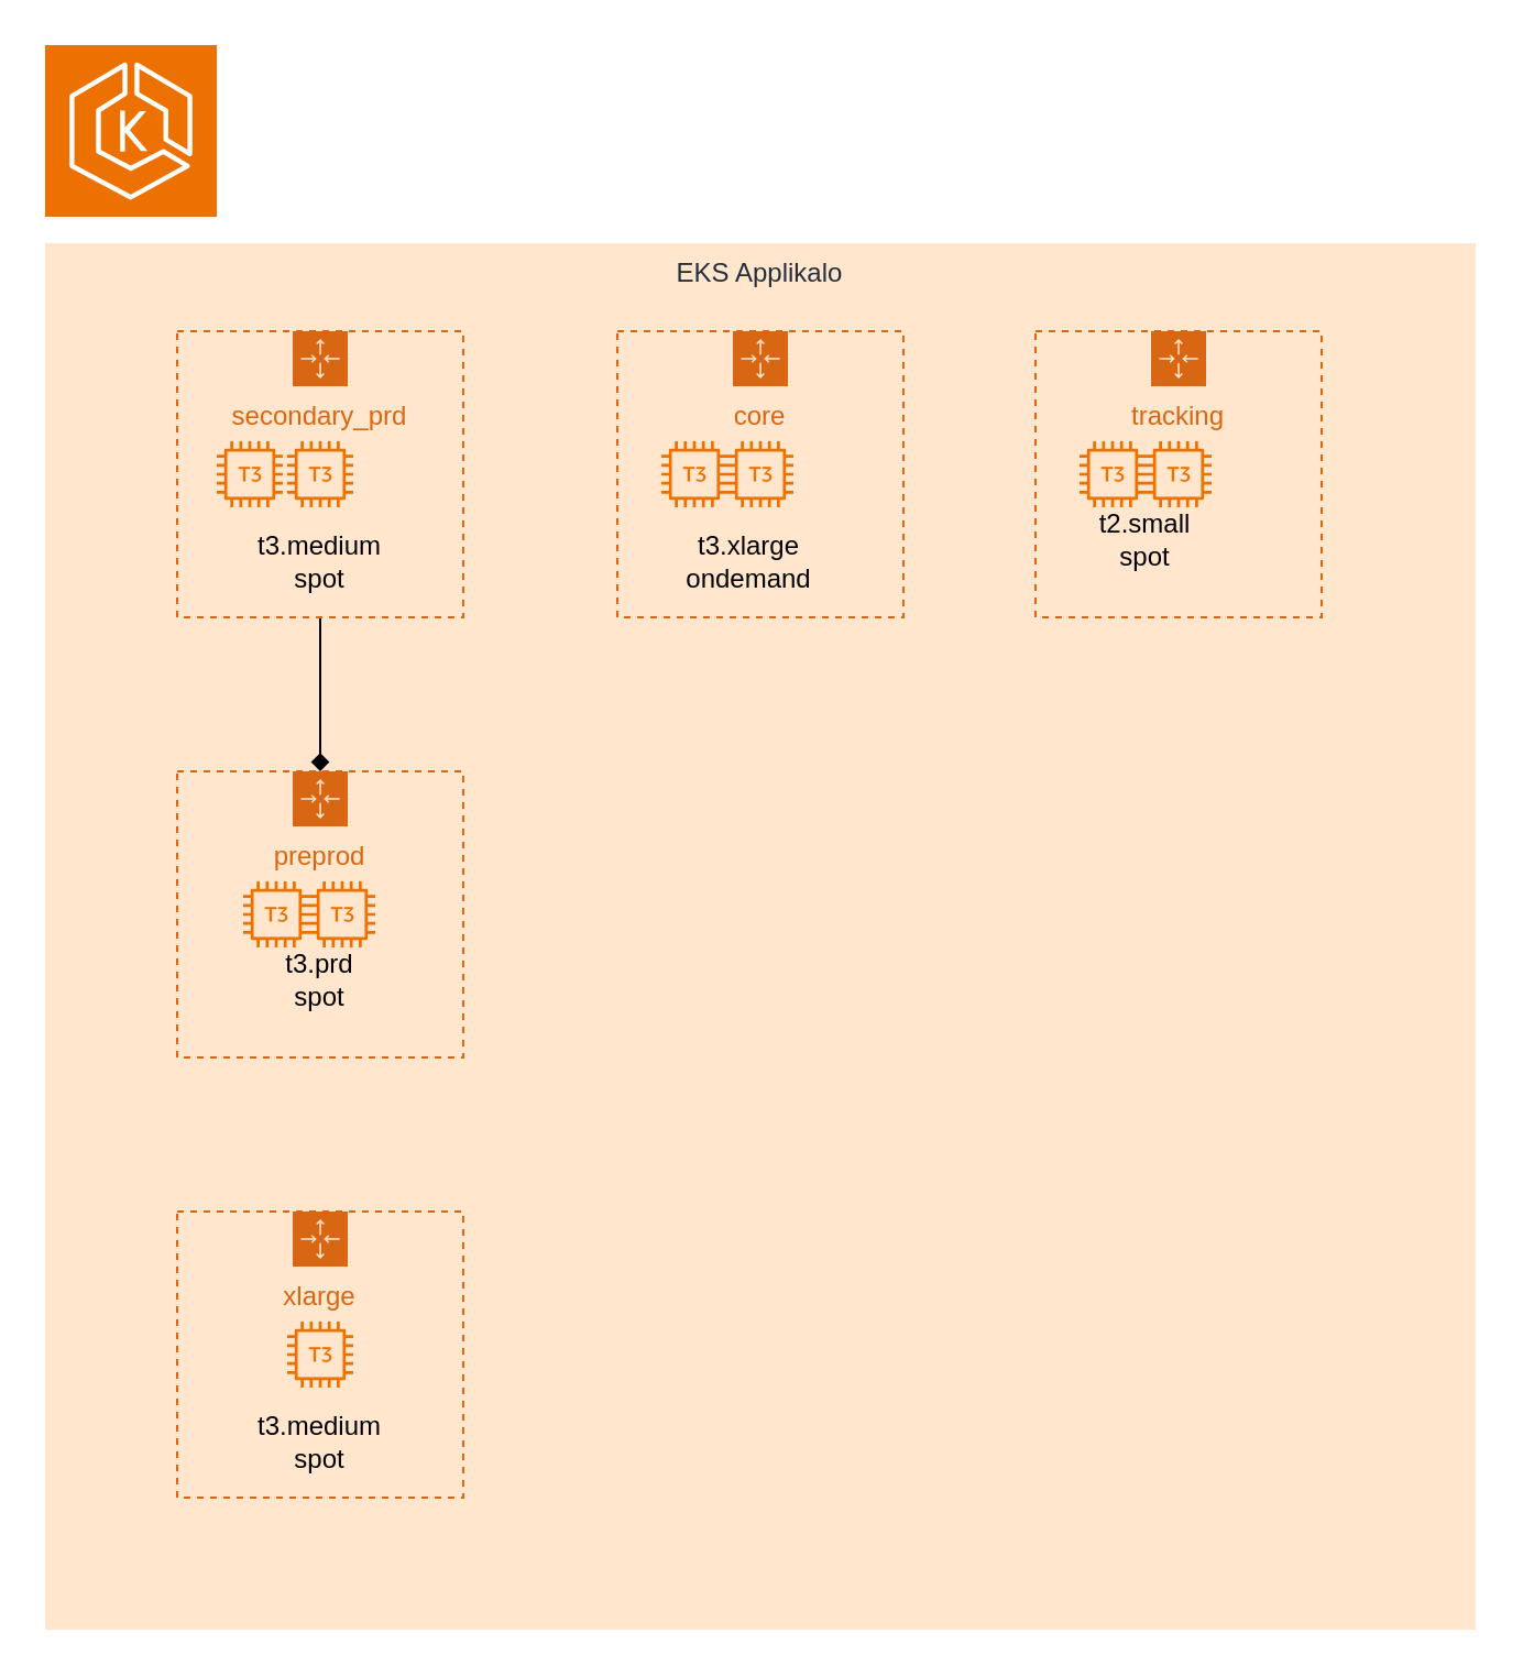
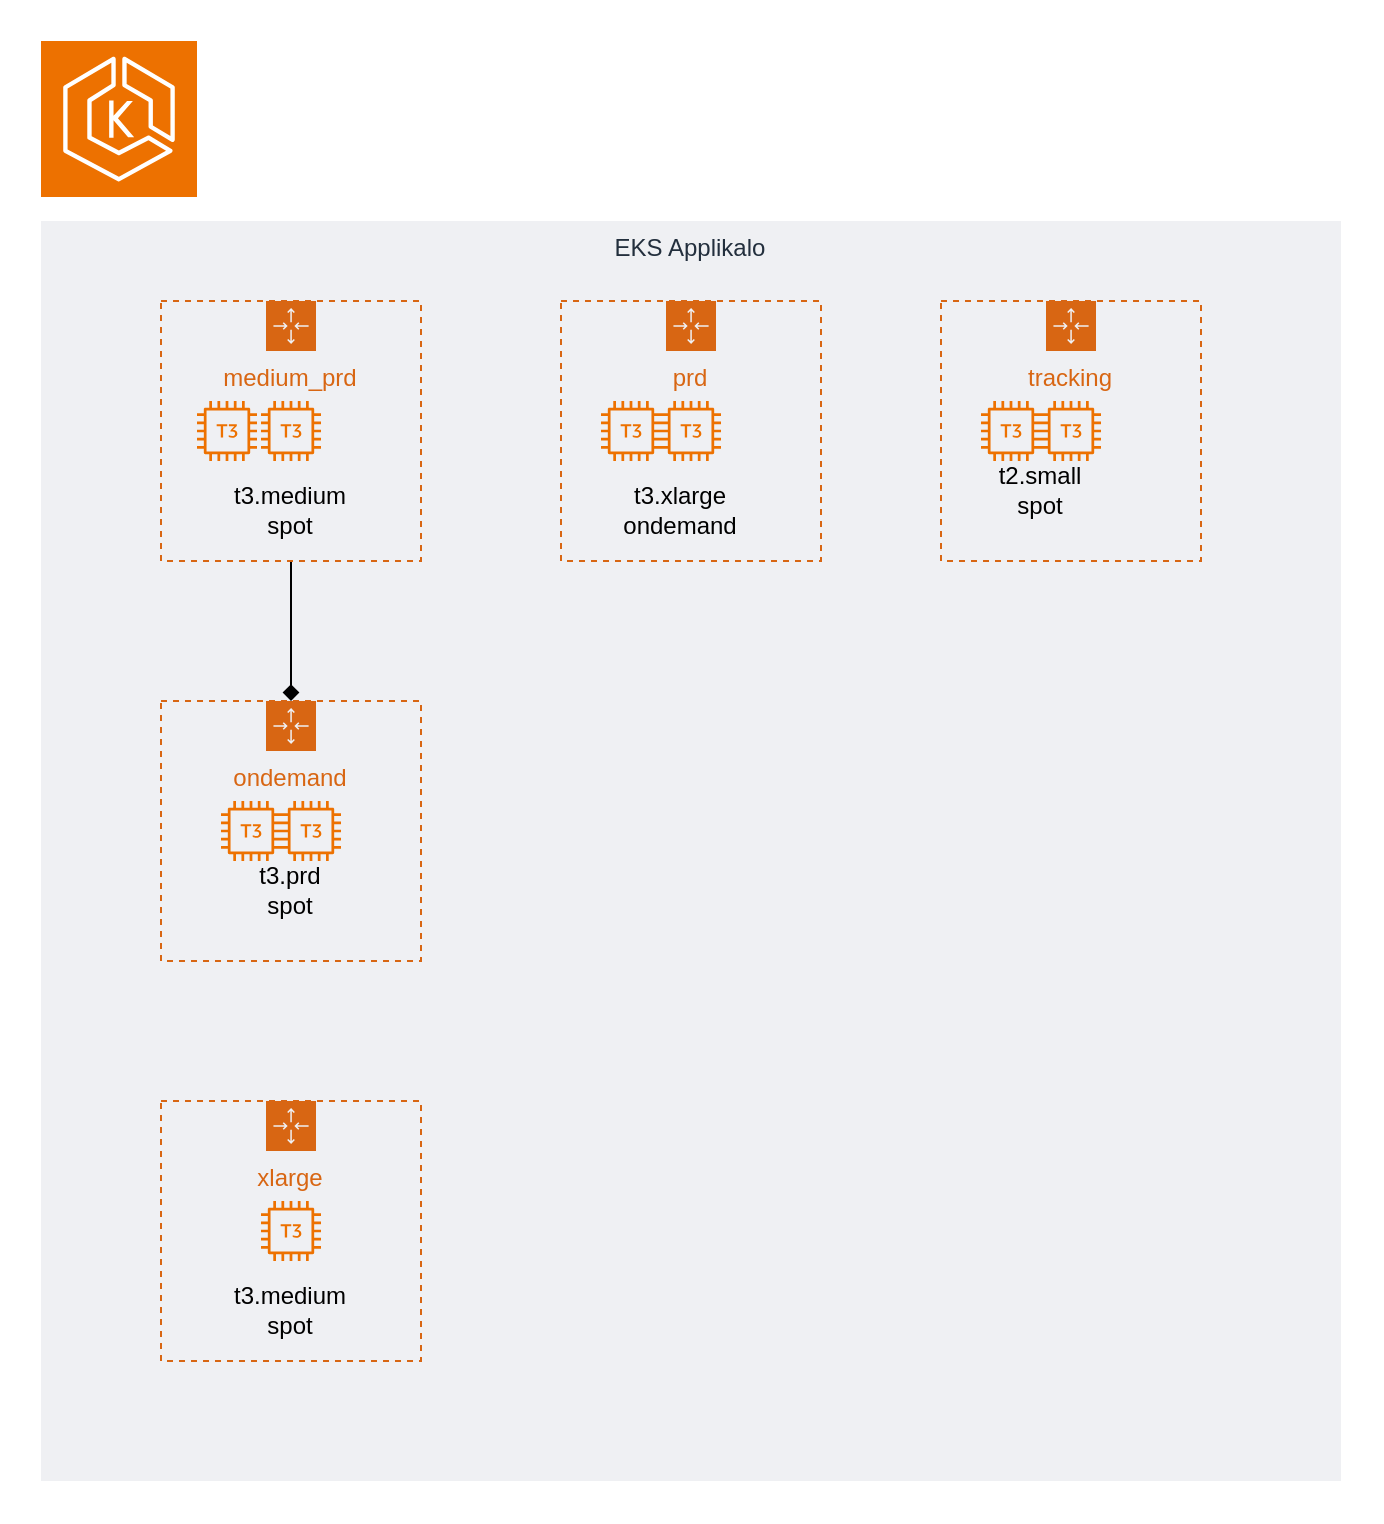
  <mxCell id="0" />
  <mxCell id="1" parent="0" />
- <mxCell id="2" value="EKS Applikalo" style="fillColor=#ffe6cc;strokeColor=none;dashed=0;verticalAlign=top;fontStyle=0;fontColor=#232F3D;whiteSpace=wrap;html=1;" parent="1" vertex="1"><mxGeometry x="20" y="110" width="650" height="630" as="geometry" /></mxCell>
+ <mxCell id="2" value="EKS Applikalo" style="fillColor=#EFF0F3;strokeColor=none;dashed=0;verticalAlign=top;fontStyle=0;fontColor=#232F3D;whiteSpace=wrap;html=1;" parent="1" vertex="1"><mxGeometry x="20" y="110" width="650" height="630" as="geometry" /></mxCell>
  <mxCell id="3" value="" style="sketch=0;points=[[0,0,0],[0.25,0,0],[0.5,0,0],[0.75,0,0],[1,0,0],[0,1,0],[0.25,1,0],[0.5,1,0],[0.75,1,0],[1,1,0],[0,0.25,0],[0,0.5,0],[0,0.75,0],[1,0.25,0],[1,0.5,0],[1,0.75,0]];outlineConnect=0;fontColor=#232F3E;fillColor=#ED7100;strokeColor=#ffffff;dashed=0;verticalLabelPosition=bottom;verticalAlign=top;align=center;html=1;fontSize=12;fontStyle=0;aspect=fixed;shape=mxgraph.aws4.resourceIcon;resIcon=mxgraph.aws4.eks;" parent="1" vertex="1"><mxGeometry x="20" width="78" height="78" as="geometry" y="20" /></mxCell>
  <mxCell id="4" style="edgeStyle=orthogonalEdgeStyle;rounded=0;orthogonalLoop=1;jettySize=auto;html=1;exitX=0.5;exitY=1;exitDx=0;exitDy=0;entryX=0.5;entryY=0;entryDx=0;entryDy=0;endArrow=diamond;" edge="1" parent="1" source="5" target="17"><mxGeometry relative="1" as="geometry" /></mxCell>
- <mxCell id="5" value="secondary_prd" style="points=[[0,0],[0.25,0],[0.5,0],[0.75,0],[1,0],[1,0.25],[1,0.5],[1,0.75],[1,1],[0.75,1],[0.5,1],[0.25,1],[0,1],[0,0.75],[0,0.5],[0,0.25]];outlineConnect=0;gradientColor=none;html=1;whiteSpace=wrap;fontSize=12;fontStyle=0;container=1;pointerEvents=0;collapsible=0;recursiveResize=0;shape=mxgraph.aws4.groupCenter;grIcon=mxgraph.aws4.group_auto_scaling_group;grStroke=1;strokeColor=#D86613;fillColor=none;verticalAlign=top;align=center;fontColor=#D86613;dashed=1;spacingTop=25;" parent="1" vertex="1"><mxGeometry x="80" y="150" width="130" height="130" as="geometry" /></mxCell>
+ <mxCell id="5" value="medium_prd" style="points=[[0,0],[0.25,0],[0.5,0],[0.75,0],[1,0],[1,0.25],[1,0.5],[1,0.75],[1,1],[0.75,1],[0.5,1],[0.25,1],[0,1],[0,0.75],[0,0.5],[0,0.25]];outlineConnect=0;gradientColor=none;html=1;whiteSpace=wrap;fontSize=12;fontStyle=0;container=1;pointerEvents=0;collapsible=0;recursiveResize=0;shape=mxgraph.aws4.groupCenter;grIcon=mxgraph.aws4.group_auto_scaling_group;grStroke=1;strokeColor=#D86613;fillColor=none;verticalAlign=top;align=center;fontColor=#D86613;dashed=1;spacingTop=25;" parent="1" vertex="1"><mxGeometry x="80" y="150" width="130" height="130" as="geometry" /></mxCell>
  <mxCell id="6" value="" style="sketch=0;outlineConnect=0;fontColor=#232F3E;gradientColor=none;fillColor=#ED7100;strokeColor=none;dashed=0;verticalLabelPosition=bottom;verticalAlign=top;align=center;html=1;fontSize=12;fontStyle=0;aspect=fixed;pointerEvents=1;shape=mxgraph.aws4.t3_instance;" parent="5" vertex="1"><mxGeometry x="50" y="50" width="30" height="30" as="geometry" /></mxCell>
  <mxCell id="7" value="xlarge" style="points=[[0,0],[0.25,0],[0.5,0],[0.75,0],[1,0],[1,0.25],[1,0.5],[1,0.75],[1,1],[0.75,1],[0.5,1],[0.25,1],[0,1],[0,0.75],[0,0.5],[0,0.25]];outlineConnect=0;gradientColor=none;html=1;whiteSpace=wrap;fontSize=12;fontStyle=0;container=1;pointerEvents=0;collapsible=0;recursiveResize=0;shape=mxgraph.aws4.groupCenter;grIcon=mxgraph.aws4.group_auto_scaling_group;grStroke=1;strokeColor=#D86613;fillColor=none;verticalAlign=top;align=center;fontColor=#D86613;dashed=1;spacingTop=25;" parent="1" vertex="1"><mxGeometry x="80" y="550" width="130" height="130" as="geometry" /></mxCell>
  <mxCell id="8" value="" style="sketch=0;outlineConnect=0;fontColor=#232F3E;gradientColor=none;fillColor=#ED7100;strokeColor=none;dashed=0;verticalLabelPosition=bottom;verticalAlign=top;align=center;html=1;fontSize=12;fontStyle=0;aspect=fixed;pointerEvents=1;shape=mxgraph.aws4.t3_instance;" vertex="1" parent="7"><mxGeometry x="50" y="50" width="30" height="30" as="geometry" /></mxCell>
  <mxCell id="9" value="t3.medium&lt;br&gt;spot" style="text;html=1;align=center;verticalAlign=middle;whiteSpace=wrap;rounded=0;" vertex="1" parent="7"><mxGeometry x="35" y="90" width="60" height="30" as="geometry" /></mxCell>
- <mxCell id="10" value="core" style="points=[[0,0],[0.25,0],[0.5,0],[0.75,0],[1,0],[1,0.25],[1,0.5],[1,0.75],[1,1],[0.75,1],[0.5,1],[0.25,1],[0,1],[0,0.75],[0,0.5],[0,0.25]];outlineConnect=0;gradientColor=none;html=1;whiteSpace=wrap;fontSize=12;fontStyle=0;container=1;pointerEvents=0;collapsible=0;recursiveResize=0;shape=mxgraph.aws4.groupCenter;grIcon=mxgraph.aws4.group_auto_scaling_group;grStroke=1;strokeColor=#D86613;fillColor=none;verticalAlign=top;align=center;fontColor=#D86613;dashed=1;spacingTop=25;" parent="1" vertex="1"><mxGeometry x="280" y="150" width="130" height="130" as="geometry" /></mxCell>
+ <mxCell id="10" value="prd" style="points=[[0,0],[0.25,0],[0.5,0],[0.75,0],[1,0],[1,0.25],[1,0.5],[1,0.75],[1,1],[0.75,1],[0.5,1],[0.25,1],[0,1],[0,0.75],[0,0.5],[0,0.25]];outlineConnect=0;gradientColor=none;html=1;whiteSpace=wrap;fontSize=12;fontStyle=0;container=1;pointerEvents=0;collapsible=0;recursiveResize=0;shape=mxgraph.aws4.groupCenter;grIcon=mxgraph.aws4.group_auto_scaling_group;grStroke=1;strokeColor=#D86613;fillColor=none;verticalAlign=top;align=center;fontColor=#D86613;dashed=1;spacingTop=25;" parent="1" vertex="1"><mxGeometry x="280" y="150" width="130" height="130" as="geometry" /></mxCell>
  <mxCell id="11" value="t3.xlarge&lt;br&gt;ondemand" style="text;html=1;align=center;verticalAlign=middle;whiteSpace=wrap;rounded=0;" vertex="1" parent="10"><mxGeometry x="30" y="90" width="60" height="30" as="geometry" /></mxCell>
  <mxCell id="12" value="" style="sketch=0;outlineConnect=0;fontColor=#232F3E;gradientColor=none;fillColor=#ED7100;strokeColor=none;dashed=0;verticalLabelPosition=bottom;verticalAlign=top;align=center;html=1;fontSize=12;fontStyle=0;aspect=fixed;pointerEvents=1;shape=mxgraph.aws4.t3_instance;" vertex="1" parent="10"><mxGeometry x="20" y="50" width="30" height="30" as="geometry" /></mxCell>
  <mxCell id="13" value="" style="sketch=0;outlineConnect=0;fontColor=#232F3E;gradientColor=none;fillColor=#ED7100;strokeColor=none;dashed=0;verticalLabelPosition=bottom;verticalAlign=top;align=center;html=1;fontSize=12;fontStyle=0;aspect=fixed;pointerEvents=1;shape=mxgraph.aws4.t3_instance;" vertex="1" parent="10"><mxGeometry x="50" y="50" width="30" height="30" as="geometry" /></mxCell>
  <mxCell id="14" value="tracking" style="points=[[0,0],[0.25,0],[0.5,0],[0.75,0],[1,0],[1,0.25],[1,0.5],[1,0.75],[1,1],[0.75,1],[0.5,1],[0.25,1],[0,1],[0,0.75],[0,0.5],[0,0.25]];outlineConnect=0;gradientColor=none;html=1;whiteSpace=wrap;fontSize=12;fontStyle=0;container=1;pointerEvents=0;collapsible=0;recursiveResize=0;shape=mxgraph.aws4.groupCenter;grIcon=mxgraph.aws4.group_auto_scaling_group;grStroke=1;strokeColor=#D86613;fillColor=none;verticalAlign=top;align=center;fontColor=#D86613;dashed=1;spacingTop=25;" parent="1" vertex="1"><mxGeometry x="470" y="150" width="130" height="130" as="geometry" /></mxCell>
  <mxCell id="15" value="" style="sketch=0;outlineConnect=0;fontColor=#232F3E;gradientColor=none;fillColor=#ED7100;strokeColor=none;dashed=0;verticalLabelPosition=bottom;verticalAlign=top;align=center;html=1;fontSize=12;fontStyle=0;aspect=fixed;pointerEvents=1;shape=mxgraph.aws4.t3_instance;" vertex="1" parent="14"><mxGeometry x="20" y="50" width="30" height="30" as="geometry" /></mxCell>
  <mxCell id="16" value="" style="sketch=0;outlineConnect=0;fontColor=#232F3E;gradientColor=none;fillColor=#ED7100;strokeColor=none;dashed=0;verticalLabelPosition=bottom;verticalAlign=top;align=center;html=1;fontSize=12;fontStyle=0;aspect=fixed;pointerEvents=1;shape=mxgraph.aws4.t3_instance;" vertex="1" parent="14"><mxGeometry x="50" y="50" width="30" height="30" as="geometry" /></mxCell>
- <mxCell id="17" value="preprod" style="points=[[0,0],[0.25,0],[0.5,0],[0.75,0],[1,0],[1,0.25],[1,0.5],[1,0.75],[1,1],[0.75,1],[0.5,1],[0.25,1],[0,1],[0,0.75],[0,0.5],[0,0.25]];outlineConnect=0;gradientColor=none;html=1;whiteSpace=wrap;fontSize=12;fontStyle=0;container=1;pointerEvents=0;collapsible=0;recursiveResize=0;shape=mxgraph.aws4.groupCenter;grIcon=mxgraph.aws4.group_auto_scaling_group;grStroke=1;strokeColor=#D86613;fillColor=none;verticalAlign=top;align=center;fontColor=#D86613;dashed=1;spacingTop=25;" parent="1" vertex="1"><mxGeometry x="80" y="350" width="130" height="130" as="geometry" /></mxCell>
+ <mxCell id="17" value="ondemand" style="points=[[0,0],[0.25,0],[0.5,0],[0.75,0],[1,0],[1,0.25],[1,0.5],[1,0.75],[1,1],[0.75,1],[0.5,1],[0.25,1],[0,1],[0,0.75],[0,0.5],[0,0.25]];outlineConnect=0;gradientColor=none;html=1;whiteSpace=wrap;fontSize=12;fontStyle=0;container=1;pointerEvents=0;collapsible=0;recursiveResize=0;shape=mxgraph.aws4.groupCenter;grIcon=mxgraph.aws4.group_auto_scaling_group;grStroke=1;strokeColor=#D86613;fillColor=none;verticalAlign=top;align=center;fontColor=#D86613;dashed=1;spacingTop=25;" parent="1" vertex="1"><mxGeometry x="80" y="350" width="130" height="130" as="geometry" /></mxCell>
  <mxCell id="18" value="" style="sketch=0;outlineConnect=0;fontColor=#232F3E;gradientColor=none;fillColor=#ED7100;strokeColor=none;dashed=0;verticalLabelPosition=bottom;verticalAlign=top;align=center;html=1;fontSize=12;fontStyle=0;aspect=fixed;pointerEvents=1;shape=mxgraph.aws4.t3_instance;" parent="1" vertex="1"><mxGeometry x="98" y="200" width="30" height="30" as="geometry" /></mxCell>
  <mxCell id="19" value="t3.medium&lt;br&gt;spot" style="text;html=1;align=center;verticalAlign=middle;whiteSpace=wrap;rounded=0;" vertex="1" parent="1"><mxGeometry x="115" y="240" width="60" height="30" as="geometry" /></mxCell>
  <mxCell id="20" value="t2.small&lt;br&gt;spot" style="text;html=1;align=center;verticalAlign=middle;whiteSpace=wrap;rounded=0;" vertex="1" parent="1"><mxGeometry x="490" y="230" width="60" height="30" as="geometry" /></mxCell>
  <mxCell id="21" value="t3.prd&lt;br&gt;spot" style="text;html=1;align=center;verticalAlign=middle;whiteSpace=wrap;rounded=0;" vertex="1" parent="1"><mxGeometry x="115" y="430" width="60" height="30" as="geometry" /></mxCell>
  <mxCell id="22" value="" style="sketch=0;outlineConnect=0;fontColor=#232F3E;gradientColor=none;fillColor=#ED7100;strokeColor=none;dashed=0;verticalLabelPosition=bottom;verticalAlign=top;align=center;html=1;fontSize=12;fontStyle=0;aspect=fixed;pointerEvents=1;shape=mxgraph.aws4.t3_instance;" vertex="1" parent="1"><mxGeometry x="110" y="400" width="30" height="30" as="geometry" /></mxCell>
  <mxCell id="23" value="" style="sketch=0;outlineConnect=0;fontColor=#232F3E;gradientColor=none;fillColor=#ED7100;strokeColor=none;dashed=0;verticalLabelPosition=bottom;verticalAlign=top;align=center;html=1;fontSize=12;fontStyle=0;aspect=fixed;pointerEvents=1;shape=mxgraph.aws4.t3_instance;" vertex="1" parent="1"><mxGeometry x="140" y="400" width="30" height="30" as="geometry" /></mxCell>
